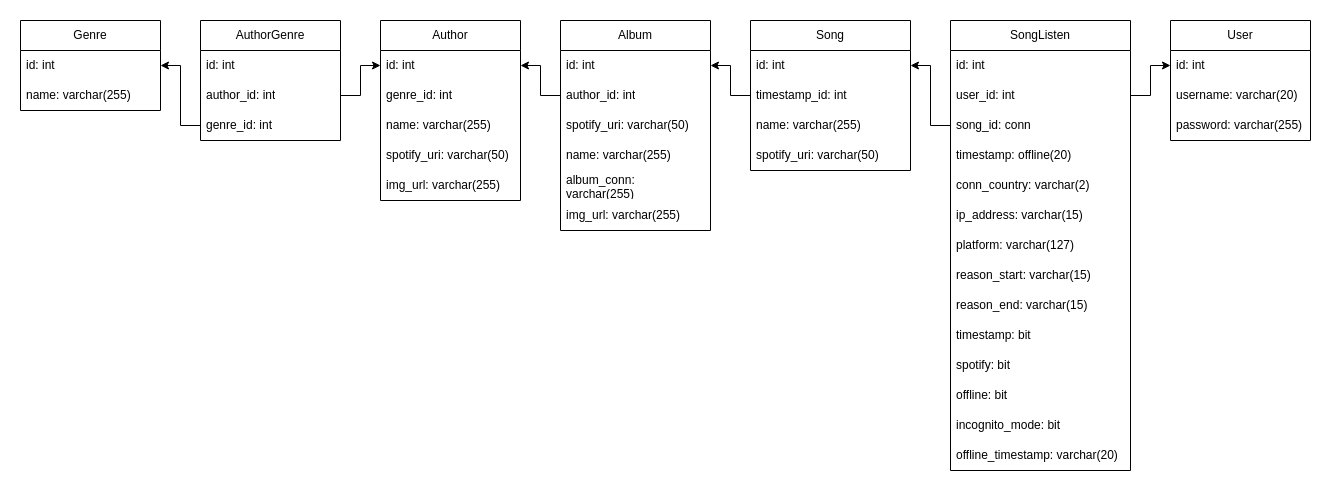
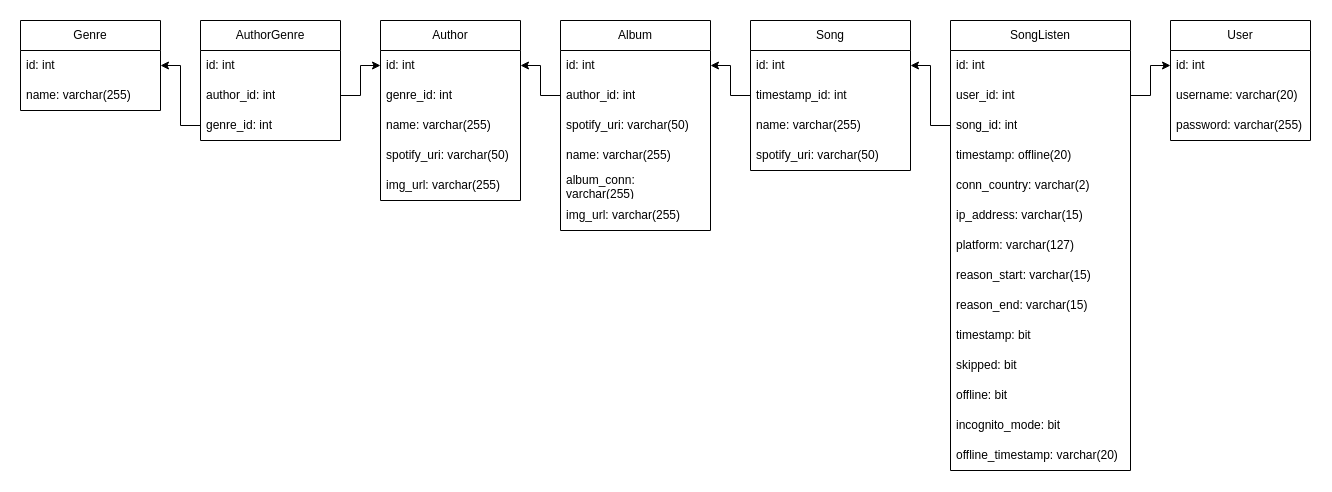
  <mxCell id="0" />
  <mxCell id="1" parent="0" />
  <mxCell id="2" value="User" style="swimlane;fontStyle=0;childLayout=stackLayout;horizontal=1;startSize=30;horizontalStack=0;resizeParent=1;resizeParentMax=0;resizeLast=0;collapsible=1;marginBottom=0;whiteSpace=wrap;html=1;" vertex="1" parent="1"><mxGeometry x="1170" y="20" width="140" height="120" as="geometry" /></mxCell>
  <mxCell id="3" value="id: int" style="text;strokeColor=none;fillColor=none;align=left;verticalAlign=middle;spacingLeft=4;spacingRight=4;overflow=hidden;points=[[0,0.5],[1,0.5]];portConstraint=eastwest;rotatable=0;whiteSpace=wrap;html=1;" vertex="1" parent="2"><mxGeometry y="30" width="140" height="30" as="geometry" /></mxCell>
  <mxCell id="4" value="username: varchar(20)" style="text;strokeColor=none;fillColor=none;align=left;verticalAlign=middle;spacingLeft=4;spacingRight=4;overflow=hidden;points=[[0,0.5],[1,0.5]];portConstraint=eastwest;rotatable=0;whiteSpace=wrap;html=1;" vertex="1" parent="2"><mxGeometry y="60" width="140" height="30" as="geometry" /></mxCell>
  <mxCell id="5" value="password: varchar(255)" style="text;strokeColor=none;fillColor=none;align=left;verticalAlign=middle;spacingLeft=4;spacingRight=4;overflow=hidden;points=[[0,0.5],[1,0.5]];portConstraint=eastwest;rotatable=0;whiteSpace=wrap;html=1;" vertex="1" parent="2"><mxGeometry y="90" width="140" height="30" as="geometry" /></mxCell>
  <mxCell id="6" value="SongListen" style="swimlane;fontStyle=0;childLayout=stackLayout;horizontal=1;startSize=30;horizontalStack=0;resizeParent=1;resizeParentMax=0;resizeLast=0;collapsible=1;marginBottom=0;whiteSpace=wrap;html=1;" vertex="1" parent="1"><mxGeometry x="950" y="20" width="180" height="450" as="geometry" /></mxCell>
  <mxCell id="7" value="id: int" style="text;strokeColor=none;fillColor=none;align=left;verticalAlign=middle;spacingLeft=4;spacingRight=4;overflow=hidden;points=[[0,0.5],[1,0.5]];portConstraint=eastwest;rotatable=0;whiteSpace=wrap;html=1;" vertex="1" parent="6"><mxGeometry y="30" width="180" height="30" as="geometry" /></mxCell>
  <mxCell id="8" value="user_id: int" style="text;strokeColor=none;fillColor=none;align=left;verticalAlign=middle;spacingLeft=4;spacingRight=4;overflow=hidden;points=[[0,0.5],[1,0.5]];portConstraint=eastwest;rotatable=0;whiteSpace=wrap;html=1;" vertex="1" parent="6"><mxGeometry y="60" width="180" height="30" as="geometry" /></mxCell>
- <mxCell id="9" value="song_id: conn" style="text;strokeColor=none;fillColor=none;align=left;verticalAlign=middle;spacingLeft=4;spacingRight=4;overflow=hidden;points=[[0,0.5],[1,0.5]];portConstraint=eastwest;rotatable=0;whiteSpace=wrap;html=1;" vertex="1" parent="6"><mxGeometry y="90" width="180" height="30" as="geometry" /></mxCell>
+ <mxCell id="9" value="song_id: int" style="text;strokeColor=none;fillColor=none;align=left;verticalAlign=middle;spacingLeft=4;spacingRight=4;overflow=hidden;points=[[0,0.5],[1,0.5]];portConstraint=eastwest;rotatable=0;whiteSpace=wrap;html=1;" vertex="1" parent="6"><mxGeometry y="90" width="180" height="30" as="geometry" /></mxCell>
  <mxCell id="10" value="timestamp: offline(20)" style="text;strokeColor=none;fillColor=none;align=left;verticalAlign=middle;spacingLeft=4;spacingRight=4;overflow=hidden;points=[[0,0.5],[1,0.5]];portConstraint=eastwest;rotatable=0;whiteSpace=wrap;html=1;" vertex="1" parent="6"><mxGeometry y="120" width="180" height="30" as="geometry" /></mxCell>
  <mxCell id="11" value="conn_country: varchar(2)" style="text;strokeColor=none;fillColor=none;align=left;verticalAlign=middle;spacingLeft=4;spacingRight=4;overflow=hidden;points=[[0,0.5],[1,0.5]];portConstraint=eastwest;rotatable=0;whiteSpace=wrap;html=1;" vertex="1" parent="6"><mxGeometry y="150" width="180" height="30" as="geometry" /></mxCell>
  <mxCell id="12" value="ip_address: varchar(15)" style="text;strokeColor=none;fillColor=none;align=left;verticalAlign=middle;spacingLeft=4;spacingRight=4;overflow=hidden;points=[[0,0.5],[1,0.5]];portConstraint=eastwest;rotatable=0;whiteSpace=wrap;html=1;" vertex="1" parent="6"><mxGeometry y="180" width="180" height="30" as="geometry" /></mxCell>
  <mxCell id="13" value="platform: varchar(127)" style="text;strokeColor=none;fillColor=none;align=left;verticalAlign=middle;spacingLeft=4;spacingRight=4;overflow=hidden;points=[[0,0.5],[1,0.5]];portConstraint=eastwest;rotatable=0;whiteSpace=wrap;html=1;" vertex="1" parent="6"><mxGeometry y="210" width="180" height="30" as="geometry" /></mxCell>
  <mxCell id="14" value="reason_start: varchar(15)" style="text;strokeColor=none;fillColor=none;align=left;verticalAlign=middle;spacingLeft=4;spacingRight=4;overflow=hidden;points=[[0,0.5],[1,0.5]];portConstraint=eastwest;rotatable=0;whiteSpace=wrap;html=1;" vertex="1" parent="6"><mxGeometry y="240" width="180" height="30" as="geometry" /></mxCell>
  <mxCell id="15" value="reason_end: varchar(15)" style="text;strokeColor=none;fillColor=none;align=left;verticalAlign=middle;spacingLeft=4;spacingRight=4;overflow=hidden;points=[[0,0.5],[1,0.5]];portConstraint=eastwest;rotatable=0;whiteSpace=wrap;html=1;" vertex="1" parent="6"><mxGeometry y="270" width="180" height="30" as="geometry" /></mxCell>
  <mxCell id="16" value="timestamp: bit" style="text;strokeColor=none;fillColor=none;align=left;verticalAlign=middle;spacingLeft=4;spacingRight=4;overflow=hidden;points=[[0,0.5],[1,0.5]];portConstraint=eastwest;rotatable=0;whiteSpace=wrap;html=1;" vertex="1" parent="6"><mxGeometry y="300" width="180" height="30" as="geometry" /></mxCell>
- <mxCell id="17" value="spotify: bit" style="text;strokeColor=none;fillColor=none;align=left;verticalAlign=middle;spacingLeft=4;spacingRight=4;overflow=hidden;points=[[0,0.5],[1,0.5]];portConstraint=eastwest;rotatable=0;whiteSpace=wrap;html=1;" vertex="1" parent="6"><mxGeometry y="330" width="180" height="30" as="geometry" /></mxCell>
+ <mxCell id="17" value="skipped: bit" style="text;strokeColor=none;fillColor=none;align=left;verticalAlign=middle;spacingLeft=4;spacingRight=4;overflow=hidden;points=[[0,0.5],[1,0.5]];portConstraint=eastwest;rotatable=0;whiteSpace=wrap;html=1;" vertex="1" parent="6"><mxGeometry y="330" width="180" height="30" as="geometry" /></mxCell>
  <mxCell id="18" value="offline: bit" style="text;strokeColor=none;fillColor=none;align=left;verticalAlign=middle;spacingLeft=4;spacingRight=4;overflow=hidden;points=[[0,0.5],[1,0.5]];portConstraint=eastwest;rotatable=0;whiteSpace=wrap;html=1;" vertex="1" parent="6"><mxGeometry y="360" width="180" height="30" as="geometry" /></mxCell>
  <mxCell id="19" value="incognito_mode: bit" style="text;strokeColor=none;fillColor=none;align=left;verticalAlign=middle;spacingLeft=4;spacingRight=4;overflow=hidden;points=[[0,0.5],[1,0.5]];portConstraint=eastwest;rotatable=0;whiteSpace=wrap;html=1;" vertex="1" parent="6"><mxGeometry y="390" width="180" height="30" as="geometry" /></mxCell>
  <mxCell id="20" value="offline_timestamp: varchar(20)" style="text;strokeColor=none;fillColor=none;align=left;verticalAlign=middle;spacingLeft=4;spacingRight=4;overflow=hidden;points=[[0,0.5],[1,0.5]];portConstraint=eastwest;rotatable=0;whiteSpace=wrap;html=1;" vertex="1" parent="6"><mxGeometry y="420" width="180" height="30" as="geometry" /></mxCell>
  <mxCell id="21" style="edgeStyle=orthogonalEdgeStyle;rounded=0;orthogonalLoop=1;jettySize=auto;html=1;entryX=0;entryY=0.5;entryDx=0;entryDy=0;" edge="1" parent="1" source="8" target="3"><mxGeometry relative="1" as="geometry" /></mxCell>
  <mxCell id="22" value="Song" style="swimlane;fontStyle=0;childLayout=stackLayout;horizontal=1;startSize=30;horizontalStack=0;resizeParent=1;resizeParentMax=0;resizeLast=0;collapsible=1;marginBottom=0;whiteSpace=wrap;html=1;" vertex="1" parent="1"><mxGeometry x="750" y="20" width="160" height="150" as="geometry" /></mxCell>
  <mxCell id="23" value="id: int" style="text;strokeColor=none;fillColor=none;align=left;verticalAlign=middle;spacingLeft=4;spacingRight=4;overflow=hidden;points=[[0,0.5],[1,0.5]];portConstraint=eastwest;rotatable=0;whiteSpace=wrap;html=1;" vertex="1" parent="22"><mxGeometry y="30" width="160" height="30" as="geometry" /></mxCell>
  <mxCell id="24" value="timestamp_id: int" style="text;strokeColor=none;fillColor=none;align=left;verticalAlign=middle;spacingLeft=4;spacingRight=4;overflow=hidden;points=[[0,0.5],[1,0.5]];portConstraint=eastwest;rotatable=0;whiteSpace=wrap;html=1;" vertex="1" parent="22"><mxGeometry y="60" width="160" height="30" as="geometry" /></mxCell>
  <mxCell id="25" value="name: varchar(255)" style="text;strokeColor=none;fillColor=none;align=left;verticalAlign=middle;spacingLeft=4;spacingRight=4;overflow=hidden;points=[[0,0.5],[1,0.5]];portConstraint=eastwest;rotatable=0;whiteSpace=wrap;html=1;" vertex="1" parent="22"><mxGeometry y="90" width="160" height="30" as="geometry" /></mxCell>
  <mxCell id="26" value="spotify_uri: varchar(50)" style="text;strokeColor=none;fillColor=none;align=left;verticalAlign=middle;spacingLeft=4;spacingRight=4;overflow=hidden;points=[[0,0.5],[1,0.5]];portConstraint=eastwest;rotatable=0;whiteSpace=wrap;html=1;" vertex="1" parent="22"><mxGeometry y="120" width="160" height="30" as="geometry" /></mxCell>
  <mxCell id="27" style="edgeStyle=orthogonalEdgeStyle;rounded=0;orthogonalLoop=1;jettySize=auto;html=1;entryX=1;entryY=0.5;entryDx=0;entryDy=0;" edge="1" parent="1" source="9" target="23"><mxGeometry relative="1" as="geometry" /></mxCell>
  <mxCell id="28" value="Album" style="swimlane;fontStyle=0;childLayout=stackLayout;horizontal=1;startSize=30;horizontalStack=0;resizeParent=1;resizeParentMax=0;resizeLast=0;collapsible=1;marginBottom=0;whiteSpace=wrap;html=1;" vertex="1" parent="1"><mxGeometry x="560" y="20" width="150" height="210" as="geometry" /></mxCell>
  <mxCell id="29" value="id: int" style="text;strokeColor=none;fillColor=none;align=left;verticalAlign=middle;spacingLeft=4;spacingRight=4;overflow=hidden;points=[[0,0.5],[1,0.5]];portConstraint=eastwest;rotatable=0;whiteSpace=wrap;html=1;" vertex="1" parent="28"><mxGeometry y="30" width="150" height="30" as="geometry" /></mxCell>
  <mxCell id="30" value="author_id: int" style="text;strokeColor=none;fillColor=none;align=left;verticalAlign=middle;spacingLeft=4;spacingRight=4;overflow=hidden;points=[[0,0.5],[1,0.5]];portConstraint=eastwest;rotatable=0;whiteSpace=wrap;html=1;" vertex="1" parent="28"><mxGeometry y="60" width="150" height="30" as="geometry" /></mxCell>
  <mxCell id="31" value="spotify_uri: varchar(50)" style="text;strokeColor=none;fillColor=none;align=left;verticalAlign=middle;spacingLeft=4;spacingRight=4;overflow=hidden;points=[[0,0.5],[1,0.5]];portConstraint=eastwest;rotatable=0;whiteSpace=wrap;html=1;" vertex="1" parent="28"><mxGeometry y="90" width="150" height="30" as="geometry" /></mxCell>
  <mxCell id="32" value="name: varchar(255)" style="text;strokeColor=none;fillColor=none;align=left;verticalAlign=middle;spacingLeft=4;spacingRight=4;overflow=hidden;points=[[0,0.5],[1,0.5]];portConstraint=eastwest;rotatable=0;whiteSpace=wrap;html=1;" vertex="1" parent="28"><mxGeometry y="120" width="150" height="30" as="geometry" /></mxCell>
  <mxCell id="33" value="album_conn: varchar(255)" style="text;strokeColor=none;fillColor=none;align=left;verticalAlign=middle;spacingLeft=4;spacingRight=4;overflow=hidden;points=[[0,0.5],[1,0.5]];portConstraint=eastwest;rotatable=0;whiteSpace=wrap;html=1;" vertex="1" parent="28"><mxGeometry y="150" width="150" height="30" as="geometry" /></mxCell>
  <mxCell id="34" value="img_url: varchar(255)" style="text;strokeColor=none;fillColor=none;align=left;verticalAlign=middle;spacingLeft=4;spacingRight=4;overflow=hidden;points=[[0,0.5],[1,0.5]];portConstraint=eastwest;rotatable=0;whiteSpace=wrap;html=1;" vertex="1" parent="28"><mxGeometry y="180" width="150" height="30" as="geometry" /></mxCell>
  <mxCell id="35" style="edgeStyle=orthogonalEdgeStyle;rounded=0;orthogonalLoop=1;jettySize=auto;html=1;entryX=1;entryY=0.5;entryDx=0;entryDy=0;" edge="1" parent="1" source="24" target="29"><mxGeometry relative="1" as="geometry" /></mxCell>
  <mxCell id="36" value="Author" style="swimlane;fontStyle=0;childLayout=stackLayout;horizontal=1;startSize=30;horizontalStack=0;resizeParent=1;resizeParentMax=0;resizeLast=0;collapsible=1;marginBottom=0;whiteSpace=wrap;html=1;" vertex="1" parent="1"><mxGeometry x="380" y="20" width="140" height="180" as="geometry" /></mxCell>
  <mxCell id="37" value="id: int" style="text;strokeColor=none;fillColor=none;align=left;verticalAlign=middle;spacingLeft=4;spacingRight=4;overflow=hidden;points=[[0,0.5],[1,0.5]];portConstraint=eastwest;rotatable=0;whiteSpace=wrap;html=1;" vertex="1" parent="36"><mxGeometry y="30" width="140" height="30" as="geometry" /></mxCell>
  <mxCell id="38" value="genre_id: int" style="text;strokeColor=none;fillColor=none;align=left;verticalAlign=middle;spacingLeft=4;spacingRight=4;overflow=hidden;points=[[0,0.5],[1,0.5]];portConstraint=eastwest;rotatable=0;whiteSpace=wrap;html=1;" vertex="1" parent="36"><mxGeometry y="60" width="140" height="30" as="geometry" /></mxCell>
  <mxCell id="39" value="name: varchar(255)" style="text;strokeColor=none;fillColor=none;align=left;verticalAlign=middle;spacingLeft=4;spacingRight=4;overflow=hidden;points=[[0,0.5],[1,0.5]];portConstraint=eastwest;rotatable=0;whiteSpace=wrap;html=1;" vertex="1" parent="36"><mxGeometry y="90" width="140" height="30" as="geometry" /></mxCell>
  <mxCell id="40" value="spotify_uri: varchar(50)" style="text;strokeColor=none;fillColor=none;align=left;verticalAlign=middle;spacingLeft=4;spacingRight=4;overflow=hidden;points=[[0,0.5],[1,0.5]];portConstraint=eastwest;rotatable=0;whiteSpace=wrap;html=1;" vertex="1" parent="36"><mxGeometry y="120" width="140" height="30" as="geometry" /></mxCell>
  <mxCell id="41" value="img_url: varchar(255)" style="text;strokeColor=none;fillColor=none;align=left;verticalAlign=middle;spacingLeft=4;spacingRight=4;overflow=hidden;points=[[0,0.5],[1,0.5]];portConstraint=eastwest;rotatable=0;whiteSpace=wrap;html=1;" vertex="1" parent="36"><mxGeometry y="150" width="140" height="30" as="geometry" /></mxCell>
  <mxCell id="42" style="edgeStyle=orthogonalEdgeStyle;rounded=0;orthogonalLoop=1;jettySize=auto;html=1;entryX=1;entryY=0.5;entryDx=0;entryDy=0;" edge="1" parent="1" source="30" target="37"><mxGeometry relative="1" as="geometry" /></mxCell>
  <mxCell id="43" value="Genre" style="swimlane;fontStyle=0;childLayout=stackLayout;horizontal=1;startSize=30;horizontalStack=0;resizeParent=1;resizeParentMax=0;resizeLast=0;collapsible=1;marginBottom=0;whiteSpace=wrap;html=1;" vertex="1" parent="1"><mxGeometry x="20" y="20" width="140" height="90" as="geometry" /></mxCell>
  <mxCell id="44" value="id: int" style="text;strokeColor=none;fillColor=none;align=left;verticalAlign=middle;spacingLeft=4;spacingRight=4;overflow=hidden;points=[[0,0.5],[1,0.5]];portConstraint=eastwest;rotatable=0;whiteSpace=wrap;html=1;" vertex="1" parent="43"><mxGeometry y="30" width="140" height="30" as="geometry" /></mxCell>
  <mxCell id="45" value="name: varchar(255)" style="text;strokeColor=none;fillColor=none;align=left;verticalAlign=middle;spacingLeft=4;spacingRight=4;overflow=hidden;points=[[0,0.5],[1,0.5]];portConstraint=eastwest;rotatable=0;whiteSpace=wrap;html=1;" vertex="1" parent="43"><mxGeometry y="60" width="140" height="30" as="geometry" /></mxCell>
  <mxCell id="46" value="AuthorGenre" style="swimlane;fontStyle=0;childLayout=stackLayout;horizontal=1;startSize=30;horizontalStack=0;resizeParent=1;resizeParentMax=0;resizeLast=0;collapsible=1;marginBottom=0;whiteSpace=wrap;html=1;" vertex="1" parent="1"><mxGeometry x="200" y="20" width="140" height="120" as="geometry" /></mxCell>
  <mxCell id="47" value="id: int" style="text;strokeColor=none;fillColor=none;align=left;verticalAlign=middle;spacingLeft=4;spacingRight=4;overflow=hidden;points=[[0,0.5],[1,0.5]];portConstraint=eastwest;rotatable=0;whiteSpace=wrap;html=1;" vertex="1" parent="46"><mxGeometry y="30" width="140" height="30" as="geometry" /></mxCell>
  <mxCell id="48" value="author_id: int" style="text;strokeColor=none;fillColor=none;align=left;verticalAlign=middle;spacingLeft=4;spacingRight=4;overflow=hidden;points=[[0,0.5],[1,0.5]];portConstraint=eastwest;rotatable=0;whiteSpace=wrap;html=1;" vertex="1" parent="46"><mxGeometry y="60" width="140" height="30" as="geometry" /></mxCell>
  <mxCell id="49" value="genre_id: int" style="text;strokeColor=none;fillColor=none;align=left;verticalAlign=middle;spacingLeft=4;spacingRight=4;overflow=hidden;points=[[0,0.5],[1,0.5]];portConstraint=eastwest;rotatable=0;whiteSpace=wrap;html=1;" vertex="1" parent="46"><mxGeometry y="90" width="140" height="30" as="geometry" /></mxCell>
  <mxCell id="50" style="edgeStyle=orthogonalEdgeStyle;rounded=0;orthogonalLoop=1;jettySize=auto;html=1;entryX=1;entryY=0.5;entryDx=0;entryDy=0;" edge="1" parent="1" source="49" target="44"><mxGeometry relative="1" as="geometry" /></mxCell>
  <mxCell id="51" style="edgeStyle=orthogonalEdgeStyle;rounded=0;orthogonalLoop=1;jettySize=auto;html=1;entryX=0;entryY=0.5;entryDx=0;entryDy=0;" edge="1" parent="1" source="48" target="37"><mxGeometry relative="1" as="geometry" /></mxCell>
